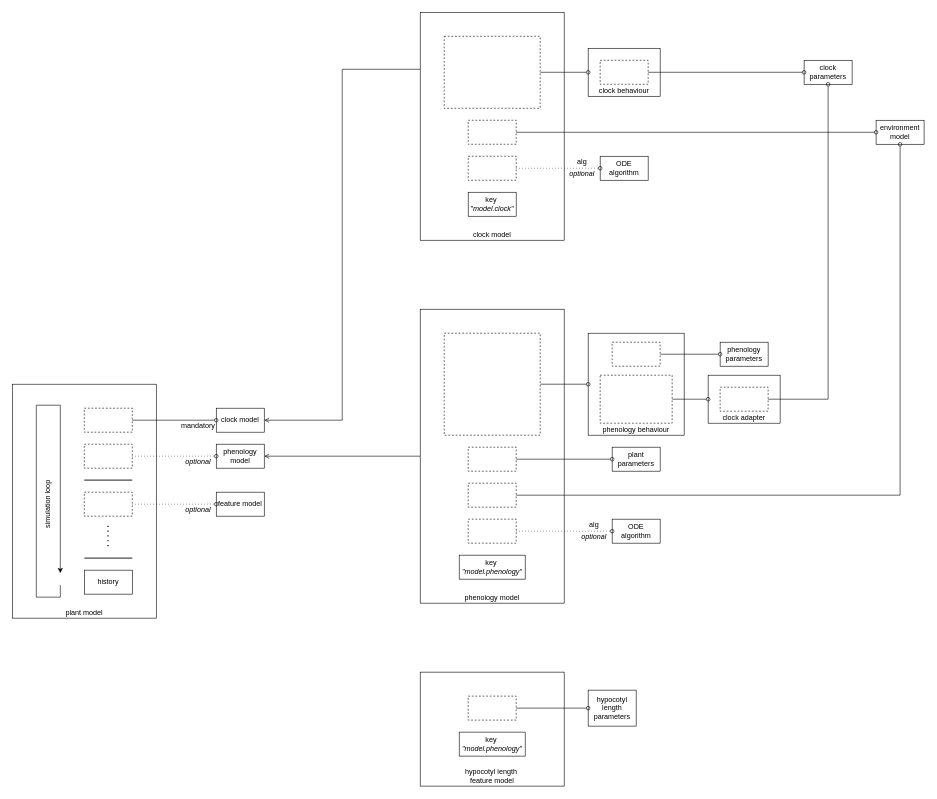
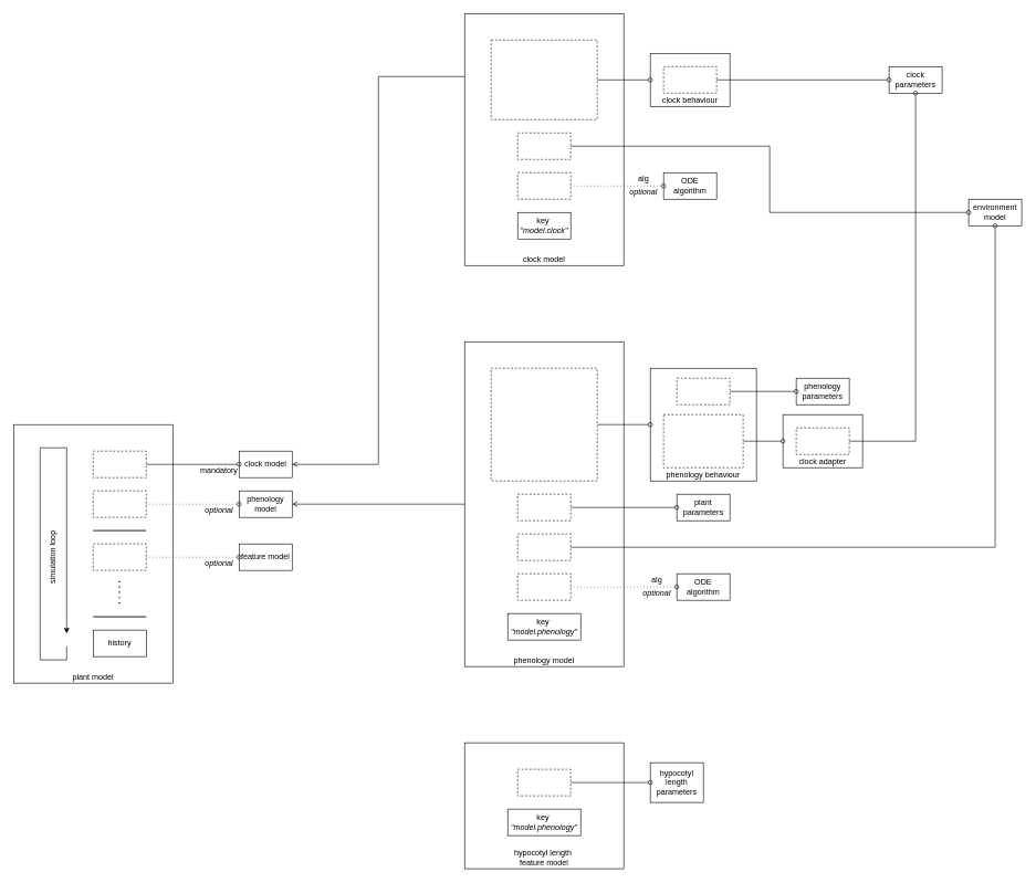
  <mxCell id="0" />
  <mxCell id="1" parent="0" />
  <mxCell id="2" value="plant model" style="rounded=0;whiteSpace=wrap;html=1;verticalAlign=bottom;" vertex="1" parent="1"><mxGeometry x="20" y="640" width="240" height="390" as="geometry" /></mxCell>
  <mxCell id="3" value="" style="rounded=0;whiteSpace=wrap;html=1;verticalAlign=bottom;dashed=1;" vertex="1" parent="1"><mxGeometry x="140" y="680" width="80" height="40" as="geometry" /></mxCell>
  <mxCell id="4" style="edgeStyle=orthogonalEdgeStyle;rounded=0;orthogonalLoop=1;jettySize=auto;html=1;exitX=1;exitY=0.5;exitDx=0;exitDy=0;entryX=0;entryY=0.25;entryDx=0;entryDy=0;startArrow=open;startFill=0;endArrow=none;endFill=0;" edge="1" parent="1" source="5" target="44"><mxGeometry relative="1" as="geometry" /></mxCell>
  <mxCell id="5" value="clock model" style="rounded=0;whiteSpace=wrap;html=1;" vertex="1" parent="1"><mxGeometry x="360" y="680" width="80" height="40" as="geometry" /></mxCell>
  <mxCell id="6" value="" style="rounded=0;whiteSpace=wrap;html=1;verticalAlign=bottom;dashed=1;" vertex="1" parent="1"><mxGeometry x="140" y="740" width="80" height="40" as="geometry" /></mxCell>
  <mxCell id="7" value="phenology&lt;div&gt;model&lt;/div&gt;" style="rounded=0;whiteSpace=wrap;html=1;" vertex="1" parent="1"><mxGeometry x="360" y="740" width="80" height="40" as="geometry" /></mxCell>
  <mxCell id="8" value="optional" style="text;html=1;align=center;verticalAlign=middle;whiteSpace=wrap;rounded=0;fontStyle=2" vertex="1" parent="1"><mxGeometry x="300" y="760" width="60" height="20" as="geometry" /></mxCell>
  <mxCell id="9" value="" style="endArrow=none;html=1;rounded=0;strokeWidth=2;strokeColor=#4D4D4D;" edge="1" parent="1"><mxGeometry width="50" height="50" relative="1" as="geometry"><mxPoint x="140" y="800" as="sourcePoint" /><mxPoint x="220" y="800" as="targetPoint" /></mxGeometry></mxCell>
  <mxCell id="10" value="" style="rounded=0;whiteSpace=wrap;html=1;verticalAlign=bottom;dashed=1;" vertex="1" parent="1"><mxGeometry x="140" y="820" width="80" height="40" as="geometry" /></mxCell>
  <mxCell id="11" value="optional" style="text;html=1;align=center;verticalAlign=middle;whiteSpace=wrap;rounded=0;fontStyle=2" vertex="1" parent="1"><mxGeometry x="300" y="840" width="60" height="20" as="geometry" /></mxCell>
  <mxCell id="12" value="feature model" style="rounded=0;whiteSpace=wrap;html=1;" vertex="1" parent="1"><mxGeometry x="360" y="820" width="80" height="40" as="geometry" /></mxCell>
  <mxCell id="13" value="" style="endArrow=none;dashed=1;html=1;dashPattern=1 3;strokeWidth=2;rounded=0;" edge="1" parent="1"><mxGeometry width="50" height="50" relative="1" as="geometry"><mxPoint x="179.5" y="910" as="sourcePoint" /><mxPoint x="179.5" y="870" as="targetPoint" /></mxGeometry></mxCell>
  <mxCell id="14" value="history" style="rounded=0;whiteSpace=wrap;html=1;" vertex="1" parent="1"><mxGeometry x="140" y="950" width="80" height="40" as="geometry" /></mxCell>
  <mxCell id="15" value="" style="endArrow=none;html=1;rounded=0;strokeWidth=2;strokeColor=#4D4D4D;" edge="1" parent="1"><mxGeometry width="50" height="50" relative="1" as="geometry"><mxPoint x="140" y="930" as="sourcePoint" /><mxPoint x="220" y="930" as="targetPoint" /></mxGeometry></mxCell>
  <mxCell id="16" value="" style="endArrow=none;html=1;rounded=0;startArrow=classic;startFill=1;endFill=0;" edge="1" parent="1"><mxGeometry width="50" height="50" relative="1" as="geometry"><mxPoint x="100" y="955" as="sourcePoint" /><mxPoint x="100" y="975" as="targetPoint" /><Array as="points"><mxPoint x="100" y="675" /><mxPoint x="60" y="675" /><mxPoint x="60" y="995" /><mxPoint x="100" y="995" /></Array></mxGeometry></mxCell>
  <mxCell id="17" value="simulation loop" style="text;html=1;align=center;verticalAlign=middle;whiteSpace=wrap;rounded=0;rotation=270;" vertex="1" parent="1"><mxGeometry x="20" y="825" width="120" height="30" as="geometry" /></mxCell>
  <mxCell id="18" value="hypocotyl length&amp;nbsp;&lt;div&gt;feature model&lt;/div&gt;" style="rounded=0;whiteSpace=wrap;html=1;verticalAlign=bottom;" vertex="1" parent="1"><mxGeometry x="700" y="1120" width="240" height="190" as="geometry" /></mxCell>
  <mxCell id="19" value="hypocotyl&lt;div&gt;length&lt;/div&gt;&lt;div&gt;parameters&lt;/div&gt;" style="rounded=0;whiteSpace=wrap;html=1;" vertex="1" parent="1"><mxGeometry x="980" y="1150" width="80" height="60" as="geometry" /></mxCell>
  <mxCell id="20" style="edgeStyle=orthogonalEdgeStyle;rounded=0;orthogonalLoop=1;jettySize=auto;html=1;exitX=1;exitY=0.5;exitDx=0;exitDy=0;entryX=0;entryY=0.5;entryDx=0;entryDy=0;endArrow=oval;endFill=0;" edge="1" parent="1" source="21" target="19"><mxGeometry relative="1" as="geometry" /></mxCell>
  <mxCell id="21" value="" style="rounded=0;whiteSpace=wrap;html=1;verticalAlign=bottom;dashed=1;" vertex="1" parent="1"><mxGeometry x="780" y="1160" width="80" height="40" as="geometry" /></mxCell>
  <mxCell id="22" value="key&amp;nbsp;&lt;div&gt;&lt;i&gt;&quot;model.phenology&quot;&lt;/i&gt;&lt;/div&gt;" style="rounded=0;whiteSpace=wrap;html=1;verticalAlign=middle;" vertex="1" parent="1"><mxGeometry x="765" y="1220" width="110" height="40" as="geometry" /></mxCell>
  <mxCell id="23" style="edgeStyle=orthogonalEdgeStyle;rounded=0;orthogonalLoop=1;jettySize=auto;html=1;exitX=0;exitY=0.5;exitDx=0;exitDy=0;entryX=1;entryY=0.5;entryDx=0;entryDy=0;endArrow=open;endFill=0;" edge="1" parent="1" source="24" target="7"><mxGeometry relative="1" as="geometry" /></mxCell>
  <mxCell id="24" value="phenology&amp;nbsp;&lt;span style=&quot;background-color: initial;&quot;&gt;model&lt;/span&gt;" style="rounded=0;whiteSpace=wrap;html=1;verticalAlign=bottom;" vertex="1" parent="1"><mxGeometry x="700" y="515" width="240" height="490" as="geometry" /></mxCell>
  <mxCell id="25" value="plant&lt;div&gt;parameters&lt;/div&gt;" style="rounded=0;whiteSpace=wrap;html=1;" vertex="1" parent="1"><mxGeometry x="1020" y="745" width="80" height="40" as="geometry" /></mxCell>
  <mxCell id="26" value="phenology&lt;div&gt;parameters&lt;/div&gt;" style="rounded=0;whiteSpace=wrap;html=1;" vertex="1" parent="1"><mxGeometry x="1200" y="570" width="80" height="40" as="geometry" /></mxCell>
  <mxCell id="27" value="clock&amp;nbsp;&lt;span style=&quot;background-color: initial;&quot;&gt;adapter&lt;/span&gt;" style="rounded=0;whiteSpace=wrap;html=1;verticalAlign=bottom;" vertex="1" parent="1"><mxGeometry x="1180" y="625" width="120" height="80" as="geometry" /></mxCell>
  <mxCell id="28" value="" style="rounded=0;whiteSpace=wrap;html=1;dashed=1;" vertex="1" parent="1"><mxGeometry x="1200" y="645" width="80" height="40" as="geometry" /></mxCell>
  <mxCell id="29" value="phenology behaviour" style="rounded=0;whiteSpace=wrap;html=1;verticalAlign=bottom;" vertex="1" parent="1"><mxGeometry x="980" y="555" width="160" height="170" as="geometry" /></mxCell>
  <mxCell id="30" style="edgeStyle=orthogonalEdgeStyle;rounded=0;orthogonalLoop=1;jettySize=auto;html=1;exitX=1;exitY=0.5;exitDx=0;exitDy=0;endArrow=oval;endFill=0;entryX=0;entryY=0.5;entryDx=0;entryDy=0;" edge="1" parent="1" source="31" target="27"><mxGeometry relative="1" as="geometry"><mxPoint x="1160" y="710" as="targetPoint" /></mxGeometry></mxCell>
  <mxCell id="31" value="" style="rounded=0;whiteSpace=wrap;html=1;dashed=1;" vertex="1" parent="1"><mxGeometry x="1000" y="625" width="120" height="80" as="geometry" /></mxCell>
  <mxCell id="32" style="edgeStyle=orthogonalEdgeStyle;rounded=0;orthogonalLoop=1;jettySize=auto;html=1;exitX=1;exitY=0.5;exitDx=0;exitDy=0;entryX=0;entryY=0.5;entryDx=0;entryDy=0;endArrow=oval;endFill=0;" edge="1" parent="1" source="33" target="26"><mxGeometry relative="1" as="geometry" /></mxCell>
  <mxCell id="33" value="" style="rounded=0;whiteSpace=wrap;html=1;dashed=1;" vertex="1" parent="1"><mxGeometry x="1020" y="570" width="80" height="40" as="geometry" /></mxCell>
  <mxCell id="34" value="" style="rounded=0;whiteSpace=wrap;html=1;verticalAlign=bottom;dashed=1;" vertex="1" parent="1"><mxGeometry x="780" y="865" width="80" height="40" as="geometry" /></mxCell>
  <mxCell id="35" value="ODE&lt;div&gt;algorithm&lt;/div&gt;" style="rounded=0;whiteSpace=wrap;html=1;" vertex="1" parent="1"><mxGeometry x="1020" y="865" width="80" height="40" as="geometry" /></mxCell>
  <mxCell id="36" value="alg" style="text;html=1;align=center;verticalAlign=middle;whiteSpace=wrap;rounded=0;" vertex="1" parent="1"><mxGeometry x="960" y="865" width="60" height="20" as="geometry" /></mxCell>
  <mxCell id="37" value="optional" style="text;html=1;align=center;verticalAlign=middle;whiteSpace=wrap;rounded=0;fontStyle=2" vertex="1" parent="1"><mxGeometry x="960" y="885" width="60" height="20" as="geometry" /></mxCell>
  <mxCell id="38" style="edgeStyle=orthogonalEdgeStyle;rounded=0;orthogonalLoop=1;jettySize=auto;html=1;exitX=1;exitY=0.5;exitDx=0;exitDy=0;entryX=0;entryY=0.5;entryDx=0;entryDy=0;endArrow=oval;endFill=0;" edge="1" parent="1" source="40" target="25"><mxGeometry relative="1" as="geometry" /></mxCell>
  <mxCell id="39" value="" style="rounded=0;whiteSpace=wrap;html=1;verticalAlign=bottom;dashed=1;" vertex="1" parent="1"><mxGeometry x="780" y="805" width="80" height="40" as="geometry" /></mxCell>
  <mxCell id="40" value="" style="rounded=0;whiteSpace=wrap;html=1;verticalAlign=bottom;dashed=1;" vertex="1" parent="1"><mxGeometry x="780" y="745" width="80" height="40" as="geometry" /></mxCell>
  <mxCell id="41" style="edgeStyle=orthogonalEdgeStyle;rounded=0;orthogonalLoop=1;jettySize=auto;html=1;exitX=1;exitY=0.5;exitDx=0;exitDy=0;entryX=0;entryY=0.5;entryDx=0;entryDy=0;endArrow=oval;endFill=0;" edge="1" parent="1" source="42" target="29"><mxGeometry relative="1" as="geometry" /></mxCell>
  <mxCell id="42" value="" style="rounded=0;whiteSpace=wrap;html=1;verticalAlign=bottom;dashed=1;" vertex="1" parent="1"><mxGeometry x="740" y="555" width="160" height="170" as="geometry" /></mxCell>
  <mxCell id="43" value="key&amp;nbsp;&lt;div&gt;&lt;i&gt;&quot;model.phenology&quot;&lt;/i&gt;&lt;/div&gt;" style="rounded=0;whiteSpace=wrap;html=1;verticalAlign=middle;" vertex="1" parent="1"><mxGeometry x="765" y="925" width="110" height="40" as="geometry" /></mxCell>
  <mxCell id="44" value="clock&amp;nbsp;&lt;span style=&quot;background-color: initial;&quot;&gt;model&lt;/span&gt;" style="rounded=0;whiteSpace=wrap;html=1;verticalAlign=bottom;" vertex="1" parent="1"><mxGeometry x="700" y="20" width="240" height="380" as="geometry" /></mxCell>
  <mxCell id="45" value="clock&amp;nbsp;&lt;span style=&quot;background-color: initial;&quot;&gt;behaviour&lt;/span&gt;" style="rounded=0;whiteSpace=wrap;html=1;verticalAlign=bottom;" vertex="1" parent="1"><mxGeometry x="980" y="80" width="120" height="80" as="geometry" /></mxCell>
  <mxCell id="46" value="clock&lt;div&gt;parameters&lt;/div&gt;" style="rounded=0;whiteSpace=wrap;html=1;" vertex="1" parent="1"><mxGeometry x="1340" y="100" width="80" height="40" as="geometry" /></mxCell>
  <mxCell id="47" value="" style="rounded=0;whiteSpace=wrap;html=1;dashed=1;" vertex="1" parent="1"><mxGeometry x="1000" y="100" width="80" height="40" as="geometry" /></mxCell>
  <mxCell id="48" style="edgeStyle=orthogonalEdgeStyle;rounded=0;orthogonalLoop=1;jettySize=auto;html=1;exitX=1;exitY=0.5;exitDx=0;exitDy=0;entryX=0;entryY=0.5;entryDx=0;entryDy=0;endArrow=oval;endFill=0;" edge="1" parent="1" source="49" target="45"><mxGeometry relative="1" as="geometry" /></mxCell>
  <mxCell id="49" value="" style="rounded=0;whiteSpace=wrap;html=1;verticalAlign=bottom;dashed=1;" vertex="1" parent="1"><mxGeometry x="740" y="60" width="160" height="120" as="geometry" /></mxCell>
  <mxCell id="50" value="" style="rounded=0;whiteSpace=wrap;html=1;verticalAlign=bottom;dashed=1;" vertex="1" parent="1"><mxGeometry x="780" y="260" width="80" height="40" as="geometry" /></mxCell>
  <mxCell id="51" value="ODE&lt;div&gt;algorithm&lt;/div&gt;" style="rounded=0;whiteSpace=wrap;html=1;" vertex="1" parent="1"><mxGeometry x="1000" y="260" width="80" height="40" as="geometry" /></mxCell>
  <mxCell id="52" value="alg" style="text;html=1;align=center;verticalAlign=middle;whiteSpace=wrap;rounded=0;" vertex="1" parent="1"><mxGeometry x="940" y="260" width="60" height="20" as="geometry" /></mxCell>
  <mxCell id="53" value="optional" style="text;html=1;align=center;verticalAlign=middle;whiteSpace=wrap;rounded=0;fontStyle=2" vertex="1" parent="1"><mxGeometry x="940" y="280" width="60" height="20" as="geometry" /></mxCell>
  <mxCell id="54" value="key&amp;nbsp;&lt;div&gt;&lt;i&gt;&quot;model.clock&quot;&lt;/i&gt;&lt;/div&gt;" style="rounded=0;whiteSpace=wrap;html=1;verticalAlign=middle;" vertex="1" parent="1"><mxGeometry x="780" y="320" width="80" height="40" as="geometry" /></mxCell>
  <mxCell id="55" value="" style="rounded=0;whiteSpace=wrap;html=1;verticalAlign=bottom;dashed=1;" vertex="1" parent="1"><mxGeometry x="780" y="200" width="80" height="40" as="geometry" /></mxCell>
- <mxCell id="56" value="environment&lt;div&gt;model&lt;/div&gt;" style="rounded=0;whiteSpace=wrap;html=1;" vertex="1" parent="1"><mxGeometry x="1460" y="200" width="80" height="40" as="geometry" /></mxCell>
+ <mxCell id="56" value="environment&lt;div&gt;model&lt;/div&gt;" style="rounded=0;whiteSpace=wrap;html=1;" vertex="1" parent="1"><mxGeometry x="1460" y="300" width="80" height="40" as="geometry" /></mxCell>
  <mxCell id="57" style="edgeStyle=orthogonalEdgeStyle;rounded=0;orthogonalLoop=1;jettySize=auto;html=1;exitX=1;exitY=0.5;exitDx=0;exitDy=0;entryX=0;entryY=0.5;entryDx=0;entryDy=0;endArrow=oval;endFill=0;dashed=1;dashPattern=1 4;" edge="1" parent="1" source="50" target="51"><mxGeometry relative="1" as="geometry" /></mxCell>
  <mxCell id="58" style="edgeStyle=orthogonalEdgeStyle;rounded=0;orthogonalLoop=1;jettySize=auto;html=1;exitX=1;exitY=0.5;exitDx=0;exitDy=0;entryX=0;entryY=0.5;entryDx=0;entryDy=0;endArrow=oval;endFill=0;" edge="1" parent="1" source="55" target="56"><mxGeometry relative="1" as="geometry" /></mxCell>
  <mxCell id="59" style="edgeStyle=orthogonalEdgeStyle;rounded=0;orthogonalLoop=1;jettySize=auto;html=1;exitX=0;exitY=0.5;exitDx=0;exitDy=0;startArrow=oval;startFill=0;endArrow=none;endFill=0;" edge="1" parent="1" source="46" target="47"><mxGeometry relative="1" as="geometry" /></mxCell>
  <mxCell id="60" style="edgeStyle=orthogonalEdgeStyle;rounded=0;orthogonalLoop=1;jettySize=auto;html=1;exitX=1;exitY=0.5;exitDx=0;exitDy=0;endArrow=oval;endFill=0;entryX=0.5;entryY=1;entryDx=0;entryDy=0;" edge="1" parent="1" source="28" target="46"><mxGeometry relative="1" as="geometry"><mxPoint x="1340" y="665" as="targetPoint" /></mxGeometry></mxCell>
  <mxCell id="61" style="edgeStyle=orthogonalEdgeStyle;rounded=0;orthogonalLoop=1;jettySize=auto;html=1;exitX=1;exitY=0.5;exitDx=0;exitDy=0;entryX=0;entryY=0.5;entryDx=0;entryDy=0;endArrow=oval;endFill=0;dashed=1;dashPattern=1 4;" edge="1" parent="1" source="34" target="35"><mxGeometry relative="1" as="geometry" /></mxCell>
  <mxCell id="62" style="edgeStyle=orthogonalEdgeStyle;rounded=0;orthogonalLoop=1;jettySize=auto;html=1;exitX=1;exitY=0.5;exitDx=0;exitDy=0;entryX=0.5;entryY=1;entryDx=0;entryDy=0;endArrow=oval;endFill=0;" edge="1" parent="1" source="39" target="56"><mxGeometry relative="1" as="geometry"><mxPoint x="1020" y="825" as="targetPoint" /></mxGeometry></mxCell>
  <mxCell id="63" value="mandatory" style="text;html=1;align=center;verticalAlign=middle;whiteSpace=wrap;rounded=0;fontStyle=0" vertex="1" parent="1"><mxGeometry x="300" y="700" width="60" height="20" as="geometry" /></mxCell>
  <mxCell id="64" style="edgeStyle=orthogonalEdgeStyle;rounded=0;orthogonalLoop=1;jettySize=auto;html=1;exitX=1;exitY=0.5;exitDx=0;exitDy=0;entryX=0;entryY=0.5;entryDx=0;entryDy=0;endArrow=oval;endFill=0;" edge="1" parent="1" source="3" target="5"><mxGeometry relative="1" as="geometry" /></mxCell>
  <mxCell id="65" style="edgeStyle=orthogonalEdgeStyle;rounded=0;orthogonalLoop=1;jettySize=auto;html=1;exitX=1;exitY=0.5;exitDx=0;exitDy=0;entryX=0;entryY=0.5;entryDx=0;entryDy=0;endArrow=oval;endFill=0;dashed=1;dashPattern=1 4;" edge="1" parent="1" source="6" target="7"><mxGeometry relative="1" as="geometry" /></mxCell>
  <mxCell id="66" style="edgeStyle=orthogonalEdgeStyle;rounded=0;orthogonalLoop=1;jettySize=auto;html=1;exitX=1;exitY=0.5;exitDx=0;exitDy=0;entryX=0;entryY=0.5;entryDx=0;entryDy=0;endArrow=oval;endFill=0;dashed=1;dashPattern=1 4;" edge="1" parent="1" source="10" target="12"><mxGeometry relative="1" as="geometry" /></mxCell>
